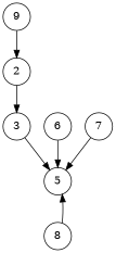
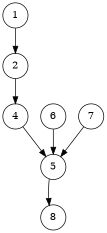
  digraph {
    node [fillcolor=white shape=circle style=filled]
-   1 [label=9]
+   1
    2
-   4 [label=3]
+   4
    5
    8
    6
    7
    1 -> 2
    2 -> 4
    4 -> 5
-   8 -> 5
+   5 -> 8
    6 -> 5
    7 -> 5
  }
